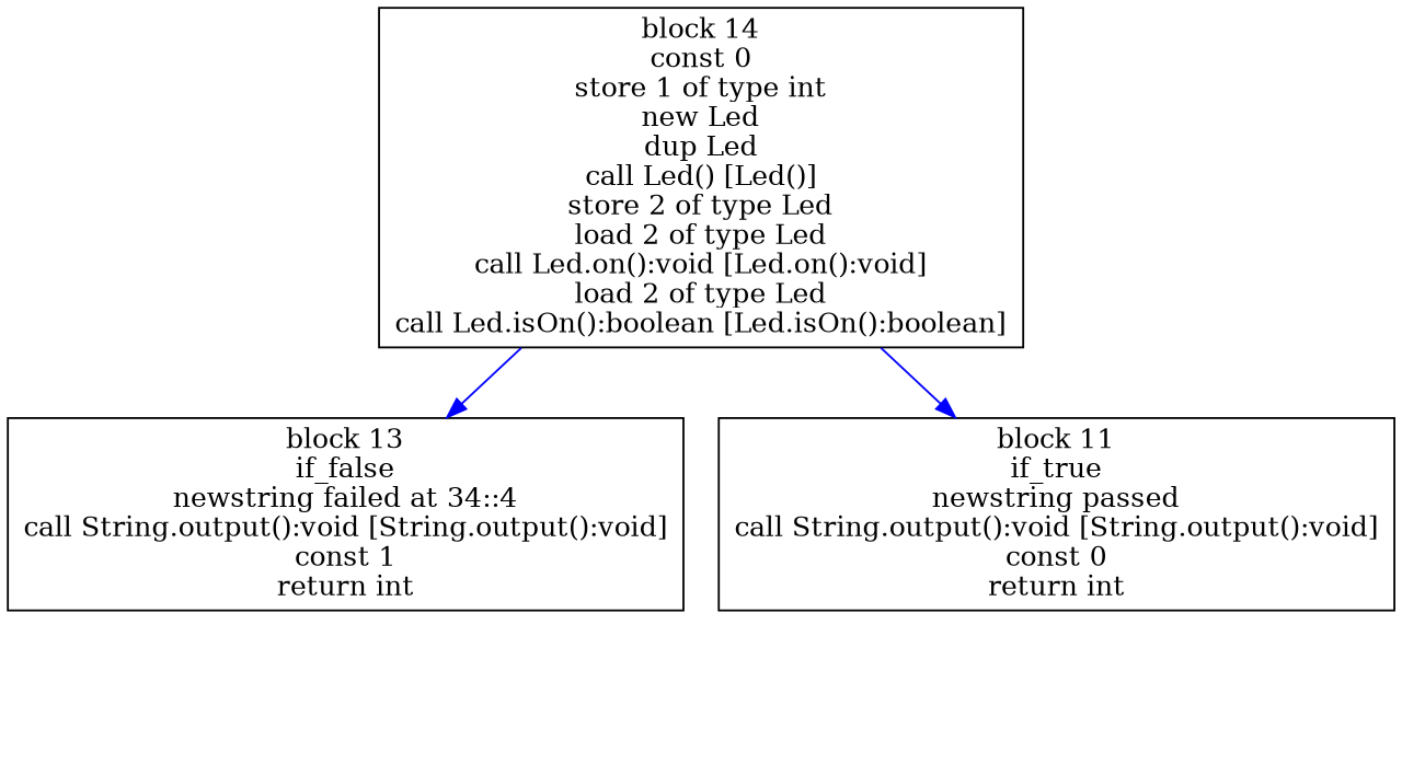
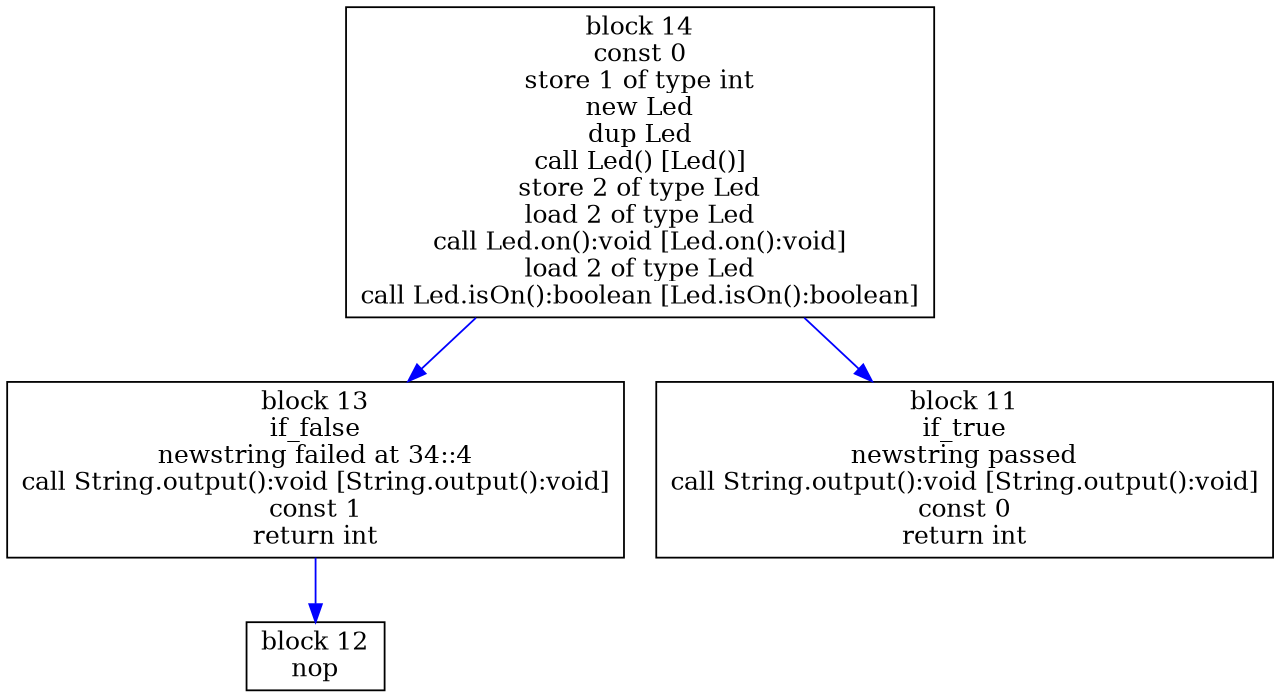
  digraph {
    node [shape=box]
    edge [color=blue fontsize=8]
    n1 [label="block 14\nconst 0\nstore 1 of type int\nnew Led\ndup Led\ncall Led() [Led()]\nstore 2 of type Led\nload 2 of type Led\ncall Led.on():void [Led.on():void]\nload 2 of type Led\ncall Led.isOn():boolean [Led.isOn():boolean]"]
    n2 [label="block 13\nif_false\nnewstring failed at 34::4\ncall String.output():void [String.output():void]\nconst 1\nreturn int"]
    n3 [label="block 11\nif_true\nnewstring passed\ncall String.output():void [String.output():void]\nconst 0\nreturn int"]
+   n4 [label="block 12\nnop"]
    n1 -> n2
    n1 -> n3
+   n2 -> n4
  }
